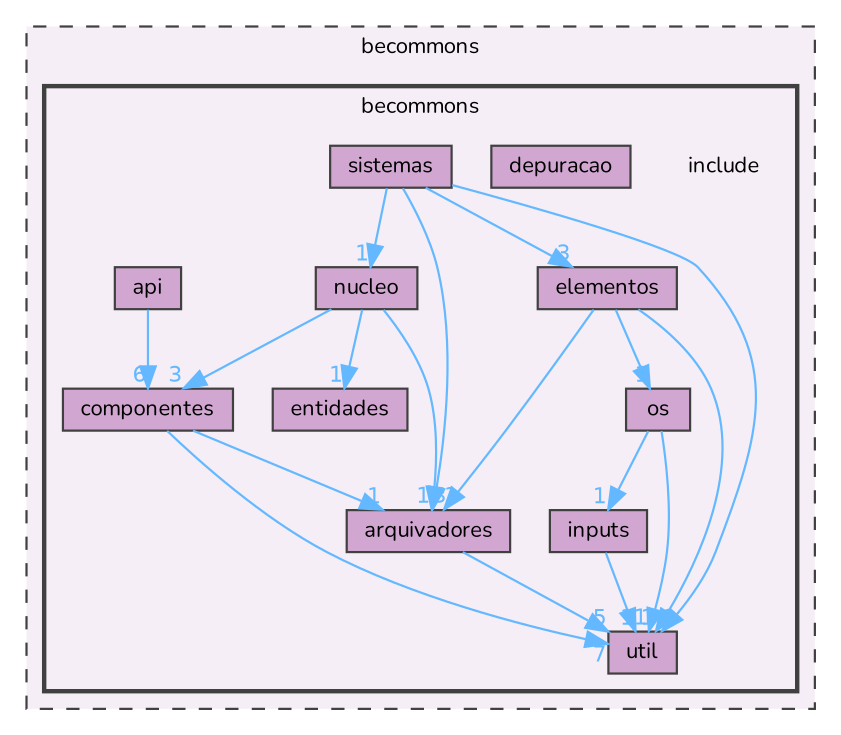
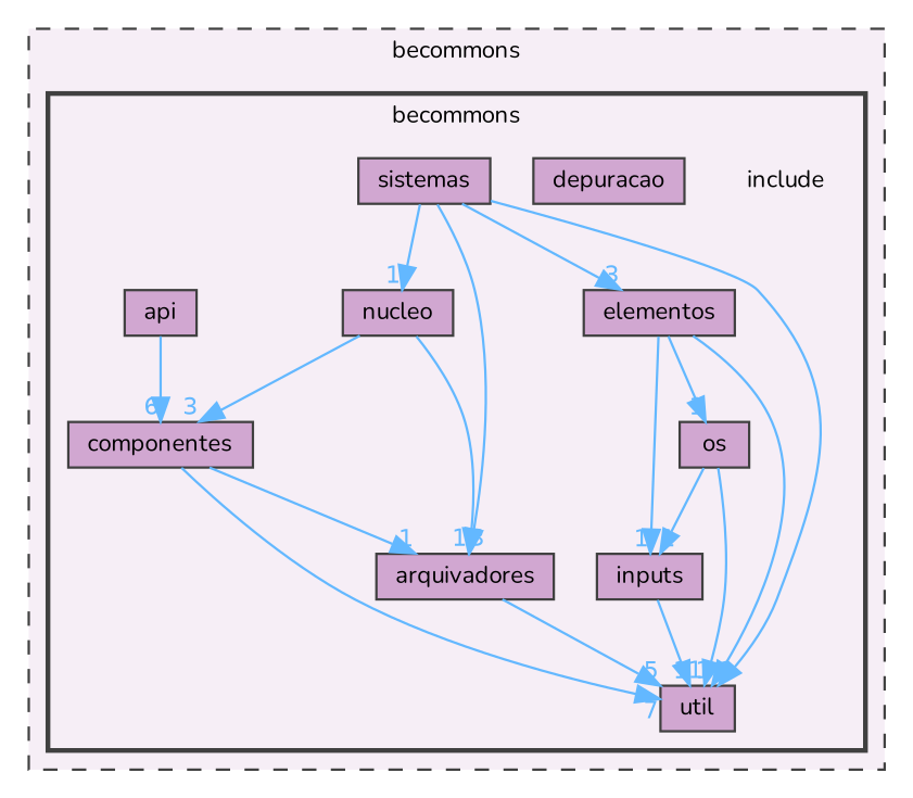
  digraph {
    compound=true
    fontname=Nunito
    node [fontname=Nunito fontsize=10 shape=box color=grey25 fillcolor="#d1a7d1" style=filled]
    edge [color=steelblue1 fontcolor=steelblue1 fontname=Nunito fontsize=10 headlabel=1 labeldistance=1.5 labelfontname=Helvetica labelfontsize=10]
    n1 [height=0.2 label=include shape=plaintext width=0.4 color="" fillcolor="" style=""]
    n2 [height=0.2 label=api width=0.4]
    n3 [height=0.2 label=arquivadores width=0.4]
    n4 [height=0.2 label=componentes width=0.4]
    n5 [height=0.2 label=depuracao width=0.4]
    n6 [height=0.2 label=elementos width=0.4]
-   n7 [height=0.2 label=entidades width=0.4]
    n8 [height=0.2 label=inputs width=0.4]
    n9 [height=0.2 label=nucleo width=0.4]
    n10 [height=0.2 label=os width=0.4]
    n11 [height=0.2 label=sistemas width=0.4]
    n12 [height=0.2 label=util width=0.4]
    subgraph cluster_1 {
      bgcolor="#f6eef6"
      fontsize=10
      label=becommons
      pencolor=grey25
      style="filled,dashed"
      subgraph cluster_2 {
        bgcolor="#f6eef6"
        fontsize=10
        pencolor=grey25
        style="filled,bold"
        n1
        n2
        n3
        n4
        n5
        n6
-       n7
        n8
        n9
        n10
        n11
        n12
      }
    }
    n2 -> n4 [headlabel=6]
    n3 -> n12 [headlabel=5]
    n4 -> n3
    n4 -> n12 [headlabel=7]
-   n6 -> n3
+   n6 -> n8
    n6 -> n10
    n6 -> n12
    n8 -> n12
    n9 -> n3
    n9 -> n4 [headlabel=3]
-   n9 -> n7
    n10 -> n8
    n10 -> n12
    n11 -> n3 [headlabel=3]
    n11 -> n6 [headlabel=3]
    n11 -> n9
    n11 -> n12
  }
